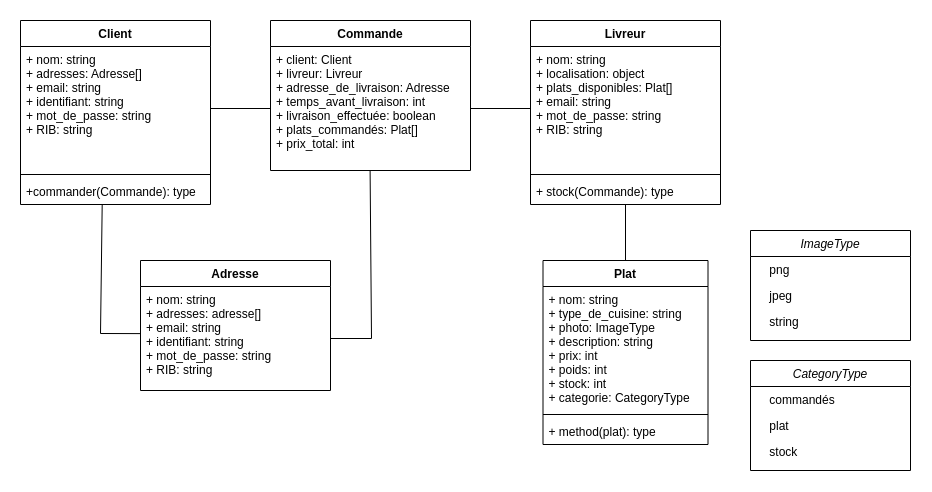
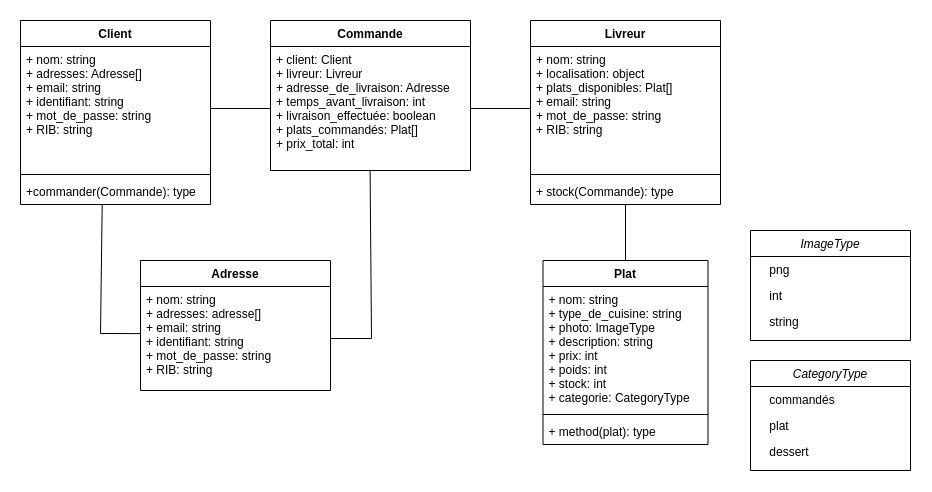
  <mxCell id="0" />
  <mxCell id="1" parent="0" />
  <mxCell id="2" value="Client" style="swimlane;fontStyle=1;align=center;verticalAlign=top;childLayout=stackLayout;horizontal=1;startSize=26;horizontalStack=0;resizeParent=1;resizeParentMax=0;resizeLast=0;collapsible=1;marginBottom=0;" vertex="1" parent="1"><mxGeometry x="20" y="20" width="190" height="184" as="geometry" /></mxCell>
  <mxCell id="3" value="+ nom: string&#10;+ adresses: Adresse[]&#10;+ email: string&#10;+ identifiant: string&#10;+ mot_de_passe: string&#10;+ RIB: string" style="text;strokeColor=none;fillColor=none;align=left;verticalAlign=top;spacingLeft=4;spacingRight=4;overflow=hidden;rotatable=0;points=[[0,0.5],[1,0.5]];portConstraint=eastwest;" vertex="1" parent="2"><mxGeometry y="26" width="190" height="124" as="geometry" /></mxCell>
  <mxCell id="4" value="" style="line;strokeWidth=1;fillColor=none;align=left;verticalAlign=middle;spacingTop=-1;spacingLeft=3;spacingRight=3;rotatable=0;labelPosition=right;points=[];portConstraint=eastwest;" vertex="1" parent="2"><mxGeometry y="150" width="190" height="8" as="geometry" /></mxCell>
  <mxCell id="5" value="+commander(Commande): type" style="text;strokeColor=none;fillColor=none;align=left;verticalAlign=top;spacingLeft=4;spacingRight=4;overflow=hidden;rotatable=0;points=[[0,0.5],[1,0.5]];portConstraint=eastwest;" vertex="1" parent="2"><mxGeometry y="158" width="190" height="26" as="geometry" /></mxCell>
  <mxCell id="6" value="Plat" style="swimlane;fontStyle=1;align=center;verticalAlign=top;childLayout=stackLayout;horizontal=1;startSize=26;horizontalStack=0;resizeParent=1;resizeParentMax=0;resizeLast=0;collapsible=1;marginBottom=0;" vertex="1" parent="1"><mxGeometry x="542.5" y="260" width="165" height="184" as="geometry" /></mxCell>
  <mxCell id="7" value="+ nom: string&#10;+ type_de_cuisine: string&#10;+ photo: ImageType&#10;+ description: string&#10;+ prix: int&#10;+ poids: int&#10;+ stock: int&#10;+ categorie: CategoryType" style="text;strokeColor=none;fillColor=none;align=left;verticalAlign=top;spacingLeft=4;spacingRight=4;overflow=hidden;rotatable=0;points=[[0,0.5],[1,0.5]];portConstraint=eastwest;" vertex="1" parent="6"><mxGeometry y="26" width="165" height="124" as="geometry" /></mxCell>
  <mxCell id="8" value="" style="line;strokeWidth=1;fillColor=none;align=left;verticalAlign=middle;spacingTop=-1;spacingLeft=3;spacingRight=3;rotatable=0;labelPosition=right;points=[];portConstraint=eastwest;" vertex="1" parent="6"><mxGeometry y="150" width="165" height="8" as="geometry" /></mxCell>
  <mxCell id="9" value="+ method(plat): type" style="text;strokeColor=none;fillColor=none;align=left;verticalAlign=top;spacingLeft=4;spacingRight=4;overflow=hidden;rotatable=0;points=[[0,0.5],[1,0.5]];portConstraint=eastwest;" vertex="1" parent="6"><mxGeometry y="158" width="165" height="26" as="geometry" /></mxCell>
  <mxCell id="10" value="ImageType" style="swimlane;fontStyle=2;align=center;verticalAlign=top;childLayout=stackLayout;horizontal=1;startSize=26;horizontalStack=0;resizeParent=1;resizeLast=0;collapsible=1;marginBottom=0;rounded=0;shadow=0;strokeWidth=1;" vertex="1" parent="1"><mxGeometry x="750" y="230" width="160" height="110" as="geometry"><mxRectangle x="230" y="140" width="160" height="26" as="alternateBounds" /></mxGeometry></mxCell>
  <mxCell id="11" value="    png" style="text;align=left;verticalAlign=top;spacingLeft=4;spacingRight=4;overflow=hidden;rotatable=0;points=[[0,0.5],[1,0.5]];portConstraint=eastwest;" vertex="1" parent="10"><mxGeometry y="26" width="160" height="26" as="geometry" /></mxCell>
- <mxCell id="12" value="    jpeg" style="text;align=left;verticalAlign=top;spacingLeft=4;spacingRight=4;overflow=hidden;rotatable=0;points=[[0,0.5],[1,0.5]];portConstraint=eastwest;rounded=0;shadow=0;html=0;" vertex="1" parent="10"><mxGeometry y="52" width="160" height="26" as="geometry" /></mxCell>
+ <mxCell id="12" value="    int" style="text;align=left;verticalAlign=top;spacingLeft=4;spacingRight=4;overflow=hidden;rotatable=0;points=[[0,0.5],[1,0.5]];portConstraint=eastwest;rounded=0;shadow=0;html=0;" vertex="1" parent="10"><mxGeometry y="52" width="160" height="26" as="geometry" /></mxCell>
  <mxCell id="13" value="    string" style="text;align=left;verticalAlign=top;spacingLeft=4;spacingRight=4;overflow=hidden;rotatable=0;points=[[0,0.5],[1,0.5]];portConstraint=eastwest;rounded=0;shadow=0;html=0;" vertex="1" parent="10"><mxGeometry y="78" width="160" height="26" as="geometry" /></mxCell>
  <mxCell id="14" value="CategoryType" style="swimlane;fontStyle=2;align=center;verticalAlign=top;childLayout=stackLayout;horizontal=1;startSize=26;horizontalStack=0;resizeParent=1;resizeLast=0;collapsible=1;marginBottom=0;rounded=0;shadow=0;strokeWidth=1;" vertex="1" parent="1"><mxGeometry x="750" y="360" width="160" height="110" as="geometry"><mxRectangle x="230" y="140" width="160" height="26" as="alternateBounds" /></mxGeometry></mxCell>
  <mxCell id="15" value="    commandés" style="text;align=left;verticalAlign=top;spacingLeft=4;spacingRight=4;overflow=hidden;rotatable=0;points=[[0,0.5],[1,0.5]];portConstraint=eastwest;" vertex="1" parent="14"><mxGeometry y="26" width="160" height="26" as="geometry" /></mxCell>
  <mxCell id="16" value="    plat" style="text;align=left;verticalAlign=top;spacingLeft=4;spacingRight=4;overflow=hidden;rotatable=0;points=[[0,0.5],[1,0.5]];portConstraint=eastwest;rounded=0;shadow=0;html=0;" vertex="1" parent="14"><mxGeometry y="52" width="160" height="26" as="geometry" /></mxCell>
- <mxCell id="17" value="    stock" style="text;align=left;verticalAlign=top;spacingLeft=4;spacingRight=4;overflow=hidden;rotatable=0;points=[[0,0.5],[1,0.5]];portConstraint=eastwest;rounded=0;shadow=0;html=0;" vertex="1" parent="14"><mxGeometry y="78" width="160" height="26" as="geometry" /></mxCell>
+ <mxCell id="17" value="    dessert" style="text;align=left;verticalAlign=top;spacingLeft=4;spacingRight=4;overflow=hidden;rotatable=0;points=[[0,0.5],[1,0.5]];portConstraint=eastwest;rounded=0;shadow=0;html=0;" vertex="1" parent="14"><mxGeometry y="78" width="160" height="26" as="geometry" /></mxCell>
  <mxCell id="18" value="Livreur" style="swimlane;fontStyle=1;align=center;verticalAlign=top;childLayout=stackLayout;horizontal=1;startSize=26;horizontalStack=0;resizeParent=1;resizeParentMax=0;resizeLast=0;collapsible=1;marginBottom=0;" vertex="1" parent="1"><mxGeometry x="530" y="20" width="190" height="184" as="geometry" /></mxCell>
  <mxCell id="19" value="+ nom: string&#10;+ localisation: object&#10;+ plats_disponibles: Plat[]&#10;+ email: string&#10;+ mot_de_passe: string&#10;+ RIB: string" style="text;strokeColor=none;fillColor=none;align=left;verticalAlign=top;spacingLeft=4;spacingRight=4;overflow=hidden;rotatable=0;points=[[0,0.5],[1,0.5]];portConstraint=eastwest;" vertex="1" parent="18"><mxGeometry y="26" width="190" height="124" as="geometry" /></mxCell>
  <mxCell id="20" value="" style="line;strokeWidth=1;fillColor=none;align=left;verticalAlign=middle;spacingTop=-1;spacingLeft=3;spacingRight=3;rotatable=0;labelPosition=right;points=[];portConstraint=eastwest;" vertex="1" parent="18"><mxGeometry y="150" width="190" height="8" as="geometry" /></mxCell>
  <mxCell id="21" value="+ stock(Commande): type" style="text;strokeColor=none;fillColor=none;align=left;verticalAlign=top;spacingLeft=4;spacingRight=4;overflow=hidden;rotatable=0;points=[[0,0.5],[1,0.5]];portConstraint=eastwest;" vertex="1" parent="18"><mxGeometry y="158" width="190" height="26" as="geometry" /></mxCell>
  <mxCell id="22" value="Commande" style="swimlane;fontStyle=1;align=center;verticalAlign=top;childLayout=stackLayout;horizontal=1;startSize=26;horizontalStack=0;resizeParent=1;resizeParentMax=0;resizeLast=0;collapsible=1;marginBottom=0;" vertex="1" parent="1"><mxGeometry x="270" y="20" width="200" height="150" as="geometry" /></mxCell>
  <mxCell id="23" value="+ client: Client&#10;+ livreur: Livreur&#10;+ adresse_de_livraison: Adresse&#10;+ temps_avant_livraison: int&#10;+ livraison_effectuée: boolean&#10;+ plats_commandés: Plat[]&#10;+ prix_total: int" style="text;strokeColor=none;fillColor=none;align=left;verticalAlign=top;spacingLeft=4;spacingRight=4;overflow=hidden;rotatable=0;points=[[0,0.5],[1,0.5]];portConstraint=eastwest;" vertex="1" parent="22"><mxGeometry y="26" width="200" height="124" as="geometry" /></mxCell>
  <mxCell id="24" value="" style="endArrow=none;html=1;rounded=0;entryX=0.5;entryY=0;entryDx=0;entryDy=0;" edge="1" parent="1" source="21" target="6"><mxGeometry width="50" height="50" relative="1" as="geometry"><mxPoint x="500" y="358" as="sourcePoint" /><mxPoint x="580" y="358" as="targetPoint" /><Array as="points" /></mxGeometry></mxCell>
  <mxCell id="25" value="Adresse" style="swimlane;fontStyle=1;align=center;verticalAlign=top;childLayout=stackLayout;horizontal=1;startSize=26;horizontalStack=0;resizeParent=1;resizeParentMax=0;resizeLast=0;collapsible=1;marginBottom=0;" vertex="1" parent="1"><mxGeometry x="140" y="260" width="190" height="130" as="geometry" /></mxCell>
  <mxCell id="26" value="+ nom: string&#10;+ adresses: adresse[]&#10;+ email: string&#10;+ identifiant: string&#10;+ mot_de_passe: string&#10;+ RIB: string" style="text;strokeColor=none;fillColor=none;align=left;verticalAlign=top;spacingLeft=4;spacingRight=4;overflow=hidden;rotatable=0;points=[[0,0.5],[1,0.5]];portConstraint=eastwest;" vertex="1" parent="25"><mxGeometry y="26" width="190" height="104" as="geometry" /></mxCell>
  <mxCell id="27" value="" style="endArrow=none;html=1;rounded=0;exitX=1;exitY=0.5;exitDx=0;exitDy=0;entryX=0;entryY=0.5;entryDx=0;entryDy=0;" edge="1" parent="1" source="3" target="23"><mxGeometry width="50" height="50" relative="1" as="geometry"><mxPoint x="520" y="280" as="sourcePoint" /><mxPoint x="570" y="230" as="targetPoint" /></mxGeometry></mxCell>
  <mxCell id="28" value="" style="endArrow=none;html=1;rounded=0;exitX=1;exitY=0.5;exitDx=0;exitDy=0;entryX=0;entryY=0.5;entryDx=0;entryDy=0;" edge="1" parent="1" source="23" target="19"><mxGeometry width="50" height="50" relative="1" as="geometry"><mxPoint x="470" y="111.57" as="sourcePoint" /><mxPoint x="600" y="111.57" as="targetPoint" /></mxGeometry></mxCell>
  <mxCell id="29" value="" style="endArrow=none;html=1;rounded=0;exitX=1;exitY=0.5;exitDx=0;exitDy=0;entryX=0.498;entryY=0.997;entryDx=0;entryDy=0;entryPerimeter=0;" edge="1" parent="1" source="26" target="23"><mxGeometry width="50" height="50" relative="1" as="geometry"><mxPoint x="560" y="300" as="sourcePoint" /><mxPoint x="371" y="220" as="targetPoint" /><Array as="points"><mxPoint x="371" y="338" /></Array></mxGeometry></mxCell>
  <mxCell id="30" value="" style="endArrow=none;html=1;rounded=0;exitX=0;exitY=0.453;exitDx=0;exitDy=0;exitPerimeter=0;entryX=0.43;entryY=1.017;entryDx=0;entryDy=0;entryPerimeter=0;" edge="1" parent="1" source="26" target="5"><mxGeometry width="50" height="50" relative="1" as="geometry"><mxPoint x="340" y="348" as="sourcePoint" /><mxPoint x="100" y="220" as="targetPoint" /><Array as="points"><mxPoint x="100" y="333" /></Array></mxGeometry></mxCell>
